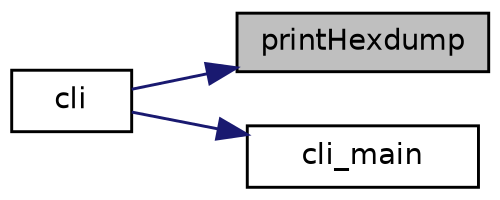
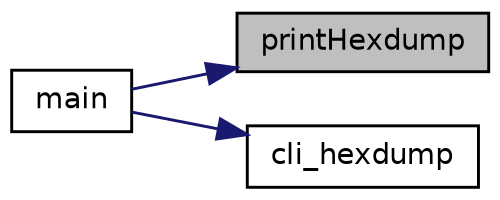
  digraph {
    rankdir=RL
    node [color=black fillcolor=white fontname=Helvetica fontsize=10 shape=record style=filled]
    edge [color=midnightblue dir=back fontname=Helvetica fontsize=10 labelfontname=Helvetica labelfontsize=10 style=solid]
    n1 [fillcolor=grey75 fontcolor=black height=0.2 label=printHexdump width=0.4]
-   n2 [height=0.2 label=cli width=0.4]
-   n3 [height=0.2 label=cli_main width=0.4]
+   n2 [height=0.2 label=main width=0.4]
+   n3 [height=0.2 label=cli_hexdump width=0.4]
    n1 -> n2
    n3 -> n2
  }
